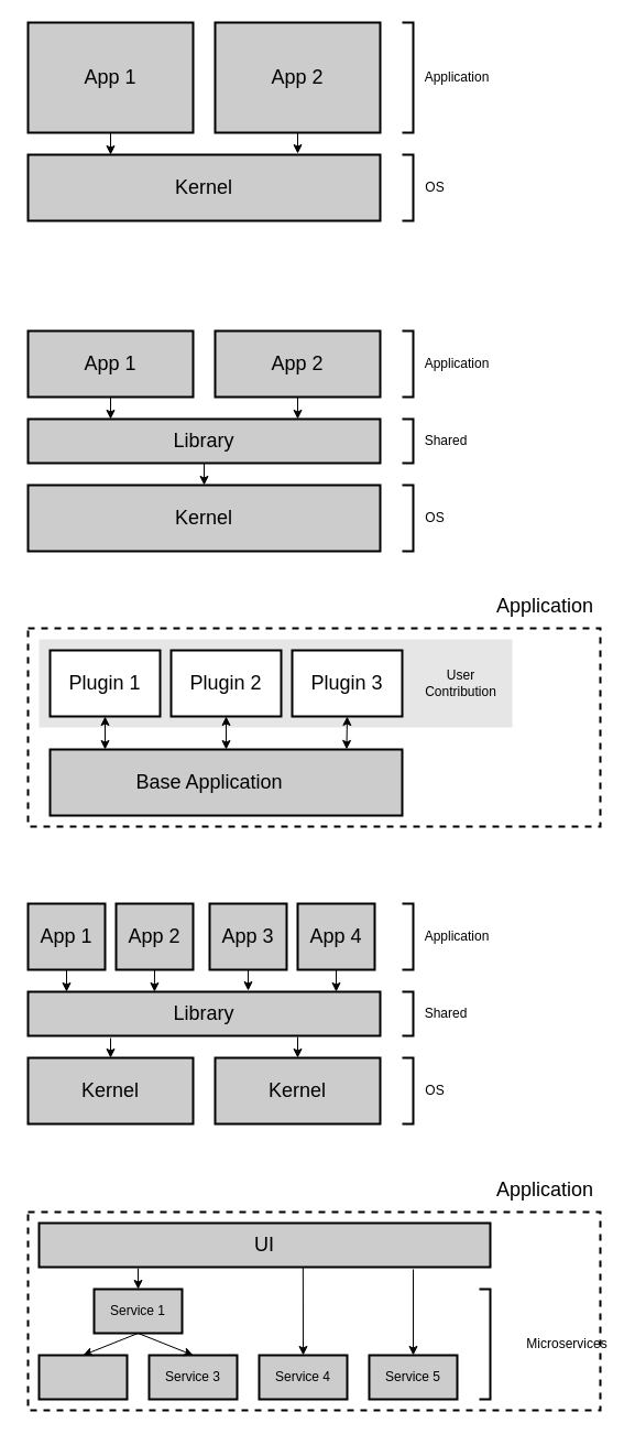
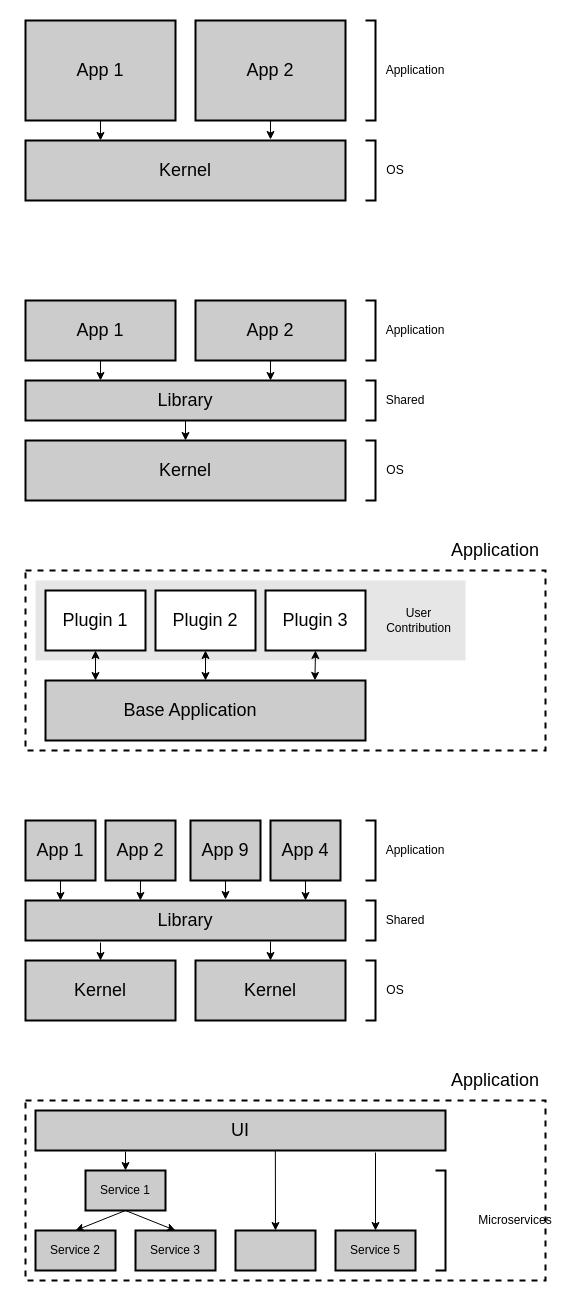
  <mxCell id="0" />
  <mxCell id="1" parent="0" />
  <mxCell id="2" value="" style="rounded=0;whiteSpace=wrap;html=1;strokeWidth=2;fillColor=none;dashed=1;" parent="1" vertex="1"><mxGeometry x="25" y="570" width="520" height="180" as="geometry" /></mxCell>
  <mxCell id="3" value="" style="rounded=0;whiteSpace=wrap;html=1;strokeWidth=1;fillColor=#E6E6E6;strokeColor=none;" parent="1" vertex="1"><mxGeometry x="35" y="580" width="430" height="80" as="geometry" /></mxCell>
  <mxCell id="4" value="" style="rounded=0;whiteSpace=wrap;html=1;fillColor=#CCCCCC;strokeWidth=2;" parent="1" vertex="1"><mxGeometry x="25" y="20" width="150" height="100" as="geometry" /></mxCell>
  <mxCell id="5" value="" style="strokeWidth=2;html=1;shape=mxgraph.flowchart.annotation_1;align=left;pointerEvents=1;fillColor=#CCCCCC;rotation=-180;" parent="1" vertex="1"><mxGeometry x="365" y="20" width="10" height="100" as="geometry" /></mxCell>
  <mxCell id="6" value="Application" style="text;html=1;strokeColor=none;fillColor=none;align=center;verticalAlign=middle;whiteSpace=wrap;rounded=0;" parent="1" vertex="1"><mxGeometry x="375" y="60" width="80" height="20" as="geometry" /></mxCell>
  <mxCell id="7" value="&lt;font style=&quot;font-size: 18px&quot;&gt;App 1&lt;/font&gt;" style="text;html=1;strokeColor=none;fillColor=none;align=center;verticalAlign=middle;whiteSpace=wrap;rounded=0;" parent="1" vertex="1"><mxGeometry x="60" y="60" width="80" height="20" as="geometry" /></mxCell>
  <mxCell id="8" value="" style="rounded=0;whiteSpace=wrap;html=1;fillColor=#CCCCCC;strokeWidth=2;" parent="1" vertex="1"><mxGeometry x="195" y="20" width="150" height="100" as="geometry" /></mxCell>
  <mxCell id="9" value="&lt;font style=&quot;font-size: 18px&quot;&gt;App 2&lt;/font&gt;" style="text;html=1;strokeColor=none;fillColor=none;align=center;verticalAlign=middle;whiteSpace=wrap;rounded=0;" parent="1" vertex="1"><mxGeometry x="230" y="60" width="80" height="20" as="geometry" /></mxCell>
  <mxCell id="10" value="" style="rounded=0;whiteSpace=wrap;html=1;strokeWidth=2;fillColor=#CCCCCC;" parent="1" vertex="1"><mxGeometry x="25" y="140" width="320" height="60" as="geometry" /></mxCell>
  <mxCell id="11" value="" style="strokeWidth=2;html=1;shape=mxgraph.flowchart.annotation_1;align=left;pointerEvents=1;fillColor=#CCCCCC;rotation=-180;" parent="1" vertex="1"><mxGeometry x="365" y="140" width="10" height="60" as="geometry" /></mxCell>
  <mxCell id="12" value="&lt;font style=&quot;font-size: 18px&quot;&gt;Kernel&lt;/font&gt;" style="text;html=1;strokeColor=none;fillColor=none;align=center;verticalAlign=middle;whiteSpace=wrap;rounded=0;" parent="1" vertex="1"><mxGeometry x="145" y="160" width="80" height="20" as="geometry" /></mxCell>
  <mxCell id="13" value="OS" style="text;html=1;strokeColor=none;fillColor=none;align=center;verticalAlign=middle;whiteSpace=wrap;rounded=0;" parent="1" vertex="1"><mxGeometry x="375" y="160" width="40" height="20" as="geometry" /></mxCell>
  <mxCell id="14" value="" style="rounded=0;whiteSpace=wrap;html=1;fillColor=#CCCCCC;strokeWidth=2;" parent="1" vertex="1"><mxGeometry x="25" y="300" width="150" height="60" as="geometry" /></mxCell>
  <mxCell id="15" value="" style="strokeWidth=2;html=1;shape=mxgraph.flowchart.annotation_1;align=left;pointerEvents=1;fillColor=#CCCCCC;rotation=-180;" parent="1" vertex="1"><mxGeometry x="365" y="300" width="10" height="60" as="geometry" /></mxCell>
  <mxCell id="16" value="Application" style="text;html=1;strokeColor=none;fillColor=none;align=center;verticalAlign=middle;whiteSpace=wrap;rounded=0;" parent="1" vertex="1"><mxGeometry x="375" y="320" width="80" height="20" as="geometry" /></mxCell>
  <mxCell id="17" value="&lt;font style=&quot;font-size: 18px&quot;&gt;App 1&lt;/font&gt;" style="text;html=1;strokeColor=none;fillColor=none;align=center;verticalAlign=middle;whiteSpace=wrap;rounded=0;" parent="1" vertex="1"><mxGeometry x="60" y="320" width="80" height="20" as="geometry" /></mxCell>
  <mxCell id="18" value="" style="rounded=0;whiteSpace=wrap;html=1;fillColor=#CCCCCC;strokeWidth=2;" parent="1" vertex="1"><mxGeometry x="195" y="300" width="150" height="60" as="geometry" /></mxCell>
  <mxCell id="19" value="&lt;font style=&quot;font-size: 18px&quot;&gt;App 2&lt;/font&gt;" style="text;html=1;strokeColor=none;fillColor=none;align=center;verticalAlign=middle;whiteSpace=wrap;rounded=0;" parent="1" vertex="1"><mxGeometry x="230" y="320" width="80" height="20" as="geometry" /></mxCell>
  <mxCell id="20" value="" style="rounded=0;whiteSpace=wrap;html=1;strokeWidth=2;fillColor=#CCCCCC;" parent="1" vertex="1"><mxGeometry x="25" y="440" width="320" height="60" as="geometry" /></mxCell>
  <mxCell id="21" value="" style="strokeWidth=2;html=1;shape=mxgraph.flowchart.annotation_1;align=left;pointerEvents=1;fillColor=#CCCCCC;rotation=-180;" parent="1" vertex="1"><mxGeometry x="365" y="440" width="10" height="60" as="geometry" /></mxCell>
  <mxCell id="22" value="&lt;font style=&quot;font-size: 18px&quot;&gt;Kernel&lt;/font&gt;" style="text;html=1;strokeColor=none;fillColor=none;align=center;verticalAlign=middle;whiteSpace=wrap;rounded=0;" parent="1" vertex="1"><mxGeometry x="145" y="460" width="80" height="20" as="geometry" /></mxCell>
  <mxCell id="23" value="OS" style="text;html=1;strokeColor=none;fillColor=none;align=center;verticalAlign=middle;whiteSpace=wrap;rounded=0;" parent="1" vertex="1"><mxGeometry x="375" y="460" width="40" height="20" as="geometry" /></mxCell>
  <mxCell id="24" value="" style="rounded=0;whiteSpace=wrap;html=1;strokeWidth=2;fillColor=#CCCCCC;" parent="1" vertex="1"><mxGeometry x="25" y="380" width="320" height="40" as="geometry" /></mxCell>
  <mxCell id="25" value="" style="strokeWidth=2;html=1;shape=mxgraph.flowchart.annotation_1;align=left;pointerEvents=1;fillColor=#CCCCCC;rotation=-180;" parent="1" vertex="1"><mxGeometry x="365" y="380" width="10" height="40" as="geometry" /></mxCell>
  <mxCell id="26" value="&lt;font style=&quot;font-size: 18px&quot;&gt;Library&lt;/font&gt;" style="text;html=1;strokeColor=none;fillColor=none;align=center;verticalAlign=middle;whiteSpace=wrap;rounded=0;" parent="1" vertex="1"><mxGeometry x="105" y="390" width="160" height="20" as="geometry" /></mxCell>
  <mxCell id="27" value="" style="endArrow=classic;html=1;exitX=0.5;exitY=1;exitDx=0;exitDy=0;" parent="1" source="4" edge="1"><mxGeometry width="50" height="50" relative="1" as="geometry"><mxPoint x="25" y="570" as="sourcePoint" /><mxPoint x="100" y="140" as="targetPoint" /></mxGeometry></mxCell>
  <mxCell id="28" value="" style="endArrow=classic;html=1;exitX=0.5;exitY=1;exitDx=0;exitDy=0;" parent="1" source="8" edge="1"><mxGeometry width="50" height="50" relative="1" as="geometry"><mxPoint x="25" y="570" as="sourcePoint" /><mxPoint x="270" y="139" as="targetPoint" /></mxGeometry></mxCell>
  <mxCell id="29" value="Shared" style="text;html=1;strokeColor=none;fillColor=none;align=center;verticalAlign=middle;whiteSpace=wrap;rounded=0;" parent="1" vertex="1"><mxGeometry x="375" y="390" width="60" height="20" as="geometry" /></mxCell>
  <mxCell id="30" value="" style="endArrow=classic;html=1;exitX=0.5;exitY=1;exitDx=0;exitDy=0;" parent="1" source="14" edge="1"><mxGeometry width="50" height="50" relative="1" as="geometry"><mxPoint x="25" y="590" as="sourcePoint" /><mxPoint x="100" y="380" as="targetPoint" /></mxGeometry></mxCell>
  <mxCell id="31" value="" style="endArrow=classic;html=1;exitX=0.5;exitY=1;exitDx=0;exitDy=0;" parent="1" source="18" edge="1"><mxGeometry width="50" height="50" relative="1" as="geometry"><mxPoint x="110" y="370" as="sourcePoint" /><mxPoint x="270" y="380" as="targetPoint" /></mxGeometry></mxCell>
  <mxCell id="32" value="" style="endArrow=classic;html=1;exitX=0.5;exitY=1;exitDx=0;exitDy=0;entryX=0.5;entryY=0;entryDx=0;entryDy=0;" parent="1" source="24" target="20" edge="1"><mxGeometry width="50" height="50" relative="1" as="geometry"><mxPoint x="25" y="590" as="sourcePoint" /><mxPoint x="75" y="540" as="targetPoint" /></mxGeometry></mxCell>
  <mxCell id="33" value="" style="rounded=0;whiteSpace=wrap;html=1;fillColor=#ffffff;strokeWidth=2;" parent="1" vertex="1"><mxGeometry x="45" y="590" width="100" height="60" as="geometry" /></mxCell>
  <mxCell id="34" value="&lt;font style=&quot;font-size: 18px&quot;&gt;Plugin 1&lt;/font&gt;" style="text;html=1;strokeColor=none;fillColor=none;align=center;verticalAlign=middle;whiteSpace=wrap;rounded=0;" parent="1" vertex="1"><mxGeometry x="55" y="610" width="80" height="20" as="geometry" /></mxCell>
  <mxCell id="35" value="" style="rounded=0;whiteSpace=wrap;html=1;fillColor=#FFFFFF;strokeWidth=2;" parent="1" vertex="1"><mxGeometry x="155" y="590" width="100" height="60" as="geometry" /></mxCell>
  <mxCell id="36" value="&lt;font style=&quot;font-size: 18px&quot;&gt;Plugin 2&lt;/font&gt;" style="text;html=1;strokeColor=none;fillColor=none;align=center;verticalAlign=middle;whiteSpace=wrap;rounded=0;" parent="1" vertex="1"><mxGeometry x="165" y="610" width="80" height="20" as="geometry" /></mxCell>
  <mxCell id="37" value="" style="rounded=0;whiteSpace=wrap;html=1;strokeWidth=2;fillColor=#CCCCCC;" parent="1" vertex="1"><mxGeometry x="45" y="680" width="320" height="60" as="geometry" /></mxCell>
  <mxCell id="38" value="&lt;font style=&quot;font-size: 18px&quot;&gt;Base Application&lt;/font&gt;" style="text;html=1;strokeColor=none;fillColor=none;align=center;verticalAlign=middle;whiteSpace=wrap;rounded=0;" parent="1" vertex="1"><mxGeometry x="110" y="700" width="160" height="20" as="geometry" /></mxCell>
  <mxCell id="39" value="" style="rounded=0;whiteSpace=wrap;html=1;fillColor=#FFFFFF;strokeWidth=2;" parent="1" vertex="1"><mxGeometry x="265" y="590" width="100" height="60" as="geometry" /></mxCell>
  <mxCell id="40" value="&lt;span style=&quot;font-size: 18px&quot;&gt;Plugin 3&lt;/span&gt;" style="text;html=1;strokeColor=none;fillColor=none;align=center;verticalAlign=middle;whiteSpace=wrap;rounded=0;" parent="1" vertex="1"><mxGeometry x="275" y="610" width="80" height="20" as="geometry" /></mxCell>
  <mxCell id="41" value="" style="endArrow=classic;startArrow=classic;html=1;entryX=0.5;entryY=1;entryDx=0;entryDy=0;" parent="1" target="33" edge="1"><mxGeometry width="50" height="50" relative="1" as="geometry"><mxPoint x="95" y="680" as="sourcePoint" /><mxPoint x="85" y="760" as="targetPoint" /></mxGeometry></mxCell>
  <mxCell id="42" value="" style="endArrow=classic;startArrow=classic;html=1;entryX=0.5;entryY=1;entryDx=0;entryDy=0;exitX=0.5;exitY=0;exitDx=0;exitDy=0;" parent="1" source="37" target="35" edge="1"><mxGeometry width="50" height="50" relative="1" as="geometry"><mxPoint x="35" y="810" as="sourcePoint" /><mxPoint x="85" y="760" as="targetPoint" /></mxGeometry></mxCell>
  <mxCell id="43" value="" style="endArrow=classic;startArrow=classic;html=1;entryX=0.5;entryY=1;entryDx=0;entryDy=0;exitX=0.842;exitY=-0.002;exitDx=0;exitDy=0;exitPerimeter=0;" parent="1" source="37" target="39" edge="1"><mxGeometry width="50" height="50" relative="1" as="geometry"><mxPoint x="35" y="810" as="sourcePoint" /><mxPoint x="85" y="760" as="targetPoint" /></mxGeometry></mxCell>
  <mxCell id="44" value="User Contribution" style="text;html=1;strokeColor=none;fillColor=none;align=center;verticalAlign=middle;whiteSpace=wrap;rounded=0;dashed=1;" parent="1" vertex="1"><mxGeometry x="380" y="610" width="77" height="20" as="geometry" /></mxCell>
  <mxCell id="45" value="" style="rounded=0;whiteSpace=wrap;html=1;fillColor=#CCCCCC;strokeWidth=2;" parent="1" vertex="1"><mxGeometry x="25" y="820" width="70" height="60" as="geometry" /></mxCell>
  <mxCell id="46" value="" style="strokeWidth=2;html=1;shape=mxgraph.flowchart.annotation_1;align=left;pointerEvents=1;fillColor=#CCCCCC;rotation=-180;" parent="1" vertex="1"><mxGeometry x="365" y="820" width="10" height="60" as="geometry" /></mxCell>
  <mxCell id="47" value="Application" style="text;html=1;strokeColor=none;fillColor=none;align=center;verticalAlign=middle;whiteSpace=wrap;rounded=0;" parent="1" vertex="1"><mxGeometry x="375" y="840" width="80" height="20" as="geometry" /></mxCell>
  <mxCell id="48" value="&lt;font style=&quot;font-size: 18px&quot;&gt;App 1&lt;/font&gt;" style="text;html=1;strokeColor=none;fillColor=none;align=center;verticalAlign=middle;whiteSpace=wrap;rounded=0;" parent="1" vertex="1"><mxGeometry x="20" y="840" width="80" height="20" as="geometry" /></mxCell>
  <mxCell id="49" value="" style="rounded=0;whiteSpace=wrap;html=1;strokeWidth=2;fillColor=#CCCCCC;" parent="1" vertex="1"><mxGeometry x="25" y="960" width="150" height="60" as="geometry" /></mxCell>
  <mxCell id="50" value="" style="strokeWidth=2;html=1;shape=mxgraph.flowchart.annotation_1;align=left;pointerEvents=1;fillColor=#CCCCCC;rotation=-180;" parent="1" vertex="1"><mxGeometry x="365" y="960" width="10" height="60" as="geometry" /></mxCell>
  <mxCell id="51" value="&lt;font style=&quot;font-size: 18px&quot;&gt;Kernel&lt;/font&gt;" style="text;html=1;strokeColor=none;fillColor=none;align=center;verticalAlign=middle;whiteSpace=wrap;rounded=0;" parent="1" vertex="1"><mxGeometry x="60" y="980" width="80" height="20" as="geometry" /></mxCell>
  <mxCell id="52" value="OS" style="text;html=1;strokeColor=none;fillColor=none;align=center;verticalAlign=middle;whiteSpace=wrap;rounded=0;" parent="1" vertex="1"><mxGeometry x="375" y="980" width="40" height="20" as="geometry" /></mxCell>
  <mxCell id="53" value="" style="rounded=0;whiteSpace=wrap;html=1;strokeWidth=2;fillColor=#CCCCCC;" parent="1" vertex="1"><mxGeometry x="25" y="900" width="320" height="40" as="geometry" /></mxCell>
  <mxCell id="54" value="" style="strokeWidth=2;html=1;shape=mxgraph.flowchart.annotation_1;align=left;pointerEvents=1;fillColor=#CCCCCC;rotation=-180;" parent="1" vertex="1"><mxGeometry x="365" y="900" width="10" height="40" as="geometry" /></mxCell>
  <mxCell id="55" value="&lt;font style=&quot;font-size: 18px&quot;&gt;Library&lt;/font&gt;" style="text;html=1;strokeColor=none;fillColor=none;align=center;verticalAlign=middle;whiteSpace=wrap;rounded=0;" parent="1" vertex="1"><mxGeometry x="105" y="910" width="160" height="20" as="geometry" /></mxCell>
  <mxCell id="56" value="Shared" style="text;html=1;strokeColor=none;fillColor=none;align=center;verticalAlign=middle;whiteSpace=wrap;rounded=0;" parent="1" vertex="1"><mxGeometry x="375" y="910" width="60" height="20" as="geometry" /></mxCell>
  <mxCell id="57" value="" style="rounded=0;whiteSpace=wrap;html=1;strokeWidth=2;fillColor=#CCCCCC;" parent="1" vertex="1"><mxGeometry x="195" y="960" width="150" height="60" as="geometry" /></mxCell>
  <mxCell id="58" value="&lt;font style=&quot;font-size: 18px&quot;&gt;Kernel&lt;/font&gt;" style="text;html=1;strokeColor=none;fillColor=none;align=center;verticalAlign=middle;whiteSpace=wrap;rounded=0;" parent="1" vertex="1"><mxGeometry x="230" y="980" width="80" height="20" as="geometry" /></mxCell>
  <mxCell id="59" value="" style="rounded=0;whiteSpace=wrap;html=1;fillColor=#CCCCCC;strokeWidth=2;" parent="1" vertex="1"><mxGeometry x="105" y="820" width="70" height="60" as="geometry" /></mxCell>
  <mxCell id="60" value="&lt;font style=&quot;font-size: 18px&quot;&gt;App 2&lt;/font&gt;" style="text;html=1;strokeColor=none;fillColor=none;align=center;verticalAlign=middle;whiteSpace=wrap;rounded=0;" parent="1" vertex="1"><mxGeometry x="100" y="840" width="80" height="20" as="geometry" /></mxCell>
  <mxCell id="61" value="" style="rounded=0;whiteSpace=wrap;html=1;fillColor=#CCCCCC;strokeWidth=2;" parent="1" vertex="1"><mxGeometry x="190" y="820" width="70" height="60" as="geometry" /></mxCell>
- <mxCell id="62" value="&lt;font style=&quot;font-size: 18px&quot;&gt;App 3&lt;/font&gt;" style="text;html=1;strokeColor=none;fillColor=none;align=center;verticalAlign=middle;whiteSpace=wrap;rounded=0;" parent="1" vertex="1"><mxGeometry x="185" y="840" width="80" height="20" as="geometry" /></mxCell>
+ <mxCell id="62" value="&lt;font style=&quot;font-size: 18px&quot;&gt;App 9&lt;/font&gt;" style="text;html=1;strokeColor=none;fillColor=none;align=center;verticalAlign=middle;whiteSpace=wrap;rounded=0;" parent="1" vertex="1"><mxGeometry x="185" y="840" width="80" height="20" as="geometry" /></mxCell>
  <mxCell id="63" value="" style="rounded=0;whiteSpace=wrap;html=1;fillColor=#CCCCCC;strokeWidth=2;" parent="1" vertex="1"><mxGeometry x="270" y="820" width="70" height="60" as="geometry" /></mxCell>
  <mxCell id="64" value="&lt;font style=&quot;font-size: 18px&quot;&gt;App 4&lt;/font&gt;" style="text;html=1;strokeColor=none;fillColor=none;align=center;verticalAlign=middle;whiteSpace=wrap;rounded=0;" parent="1" vertex="1"><mxGeometry x="265" y="840" width="80" height="20" as="geometry" /></mxCell>
  <mxCell id="65" value="" style="endArrow=classic;html=1;exitX=0.5;exitY=1;exitDx=0;exitDy=0;" parent="1" source="45" edge="1"><mxGeometry width="50" height="50" relative="1" as="geometry"><mxPoint x="20" y="1090" as="sourcePoint" /><mxPoint x="60" y="900" as="targetPoint" /></mxGeometry></mxCell>
  <mxCell id="66" value="" style="endArrow=classic;html=1;exitX=0.5;exitY=1;exitDx=0;exitDy=0;entryX=0.359;entryY=0;entryDx=0;entryDy=0;entryPerimeter=0;" parent="1" source="59" target="53" edge="1"><mxGeometry width="50" height="50" relative="1" as="geometry"><mxPoint x="20" y="1090" as="sourcePoint" /><mxPoint x="180" y="890" as="targetPoint" /></mxGeometry></mxCell>
  <mxCell id="67" value="" style="endArrow=classic;html=1;exitX=0.5;exitY=1;exitDx=0;exitDy=0;" parent="1" source="61" edge="1"><mxGeometry width="50" height="50" relative="1" as="geometry"><mxPoint x="20" y="1090" as="sourcePoint" /><mxPoint x="225" y="899" as="targetPoint" /></mxGeometry></mxCell>
  <mxCell id="68" value="" style="endArrow=classic;html=1;exitX=0.5;exitY=1;exitDx=0;exitDy=0;entryX=0.875;entryY=0;entryDx=0;entryDy=0;entryPerimeter=0;" parent="1" source="63" target="53" edge="1"><mxGeometry width="50" height="50" relative="1" as="geometry"><mxPoint x="20" y="1090" as="sourcePoint" /><mxPoint x="330" y="890" as="targetPoint" /></mxGeometry></mxCell>
  <mxCell id="69" value="" style="endArrow=classic;html=1;entryX=0.5;entryY=0;entryDx=0;entryDy=0;" parent="1" target="49" edge="1"><mxGeometry width="50" height="50" relative="1" as="geometry"><mxPoint x="100" y="942" as="sourcePoint" /><mxPoint x="70" y="1040" as="targetPoint" /></mxGeometry></mxCell>
  <mxCell id="70" value="" style="endArrow=classic;html=1;entryX=0.5;entryY=0;entryDx=0;entryDy=0;" parent="1" target="57" edge="1"><mxGeometry width="50" height="50" relative="1" as="geometry"><mxPoint x="270" y="941" as="sourcePoint" /><mxPoint x="70" y="1040" as="targetPoint" /></mxGeometry></mxCell>
  <mxCell id="71" value="" style="rounded=0;whiteSpace=wrap;html=1;strokeWidth=2;fillColor=none;dashed=1;" parent="1" vertex="1"><mxGeometry x="25" y="1100" width="520" height="180" as="geometry" /></mxCell>
  <mxCell id="72" value="" style="rounded=0;whiteSpace=wrap;html=1;fillColor=#CCCCCC;strokeWidth=2;" parent="1" vertex="1"><mxGeometry x="85" y="1170" width="80" height="40" as="geometry" /></mxCell>
  <mxCell id="73" value="" style="rounded=0;whiteSpace=wrap;html=1;fillColor=#CCCCCC;strokeWidth=2;" parent="1" vertex="1"><mxGeometry x="35" y="1230" width="80" height="40" as="geometry" /></mxCell>
  <mxCell id="74" value="" style="rounded=0;whiteSpace=wrap;html=1;strokeWidth=2;fillColor=#CCCCCC;" parent="1" vertex="1"><mxGeometry x="35" y="1110" width="410" height="40" as="geometry" /></mxCell>
  <mxCell id="75" value="&lt;font style=&quot;font-size: 18px&quot;&gt;UI&lt;/font&gt;" style="text;html=1;strokeColor=none;fillColor=none;align=center;verticalAlign=middle;whiteSpace=wrap;rounded=0;" parent="1" vertex="1"><mxGeometry x="160" y="1120" width="160" height="20" as="geometry" /></mxCell>
  <mxCell id="76" value="" style="rounded=0;whiteSpace=wrap;html=1;fillColor=#CCCCCC;strokeWidth=2;" parent="1" vertex="1"><mxGeometry x="135" y="1230" width="80" height="40" as="geometry" /></mxCell>
  <mxCell id="77" value="" style="rounded=0;whiteSpace=wrap;html=1;fillColor=#CCCCCC;strokeWidth=2;" parent="1" vertex="1"><mxGeometry x="235" y="1230" width="80" height="40" as="geometry" /></mxCell>
  <mxCell id="78" value="" style="rounded=0;whiteSpace=wrap;html=1;fillColor=#CCCCCC;strokeWidth=2;" parent="1" vertex="1"><mxGeometry x="335" y="1230" width="80" height="40" as="geometry" /></mxCell>
  <mxCell id="79" value="Service 1" style="text;html=1;strokeColor=none;fillColor=none;align=center;verticalAlign=middle;whiteSpace=wrap;rounded=0;dashed=1;" parent="1" vertex="1"><mxGeometry x="85" y="1180" width="80" height="20" as="geometry" /></mxCell>
+ <mxCell id="80" value="Service 2" style="text;html=1;strokeColor=none;fillColor=none;align=center;verticalAlign=middle;whiteSpace=wrap;rounded=0;dashed=1;" parent="1" vertex="1"><mxGeometry x="35" y="1240" width="80" height="20" as="geometry" /></mxCell>
  <mxCell id="81" value="Service 3" style="text;html=1;strokeColor=none;fillColor=none;align=center;verticalAlign=middle;whiteSpace=wrap;rounded=0;dashed=1;" parent="1" vertex="1"><mxGeometry x="135" y="1240" width="80" height="20" as="geometry" /></mxCell>
- <mxCell id="82" value="Service 4" style="text;html=1;strokeColor=none;fillColor=none;align=center;verticalAlign=middle;whiteSpace=wrap;rounded=0;dashed=1;" parent="1" vertex="1"><mxGeometry x="235" y="1240" width="80" height="20" as="geometry" /></mxCell>
  <mxCell id="83" value="Service 5" style="text;html=1;strokeColor=none;fillColor=none;align=center;verticalAlign=middle;whiteSpace=wrap;rounded=0;dashed=1;" parent="1" vertex="1"><mxGeometry x="335" y="1240" width="80" height="20" as="geometry" /></mxCell>
  <mxCell id="84" value="&lt;font style=&quot;font-size: 18px&quot;&gt;Application&lt;/font&gt;" style="text;html=1;strokeColor=none;fillColor=none;align=center;verticalAlign=middle;whiteSpace=wrap;rounded=0;" parent="1" vertex="1"><mxGeometry x="445" y="1070" width="100" height="20" as="geometry" /></mxCell>
  <mxCell id="85" value="" style="strokeWidth=2;html=1;shape=mxgraph.flowchart.annotation_1;align=left;pointerEvents=1;fillColor=#CCCCCC;rotation=-180;" parent="1" vertex="1"><mxGeometry x="435" y="1170" width="10" height="100" as="geometry" /></mxCell>
  <mxCell id="86" value="Microservices" style="text;html=1;strokeColor=none;fillColor=none;align=center;verticalAlign=middle;whiteSpace=wrap;rounded=0;" parent="1" vertex="1"><mxGeometry x="495" y="1210" width="40" height="20" as="geometry" /></mxCell>
  <mxCell id="87" value="" style="endArrow=classic;html=1;exitX=0.5;exitY=1;exitDx=0;exitDy=0;entryX=0.5;entryY=0;entryDx=0;entryDy=0;" parent="1" source="72" target="73" edge="1"><mxGeometry width="50" height="50" relative="1" as="geometry"><mxPoint x="25" y="1350" as="sourcePoint" /><mxPoint x="75" y="1300" as="targetPoint" /></mxGeometry></mxCell>
  <mxCell id="88" value="" style="endArrow=classic;html=1;exitX=0.5;exitY=1;exitDx=0;exitDy=0;entryX=0.5;entryY=0;entryDx=0;entryDy=0;" parent="1" source="72" target="76" edge="1"><mxGeometry width="50" height="50" relative="1" as="geometry"><mxPoint x="25" y="1350" as="sourcePoint" /><mxPoint x="75" y="1300" as="targetPoint" /></mxGeometry></mxCell>
  <mxCell id="89" value="" style="endArrow=classic;html=1;entryX=0.5;entryY=0;entryDx=0;entryDy=0;" parent="1" target="72" edge="1"><mxGeometry width="50" height="50" relative="1" as="geometry"><mxPoint x="125" y="1151" as="sourcePoint" /><mxPoint x="75" y="1300" as="targetPoint" /></mxGeometry></mxCell>
  <mxCell id="90" value="" style="endArrow=classic;html=1;entryX=0.5;entryY=0;entryDx=0;entryDy=0;exitX=0.585;exitY=0.995;exitDx=0;exitDy=0;exitPerimeter=0;" parent="1" source="74" target="77" edge="1"><mxGeometry width="50" height="50" relative="1" as="geometry"><mxPoint x="25" y="1350" as="sourcePoint" /><mxPoint x="75" y="1300" as="targetPoint" /></mxGeometry></mxCell>
  <mxCell id="91" value="" style="endArrow=classic;html=1;entryX=0.5;entryY=0;entryDx=0;entryDy=0;" parent="1" target="78" edge="1"><mxGeometry width="50" height="50" relative="1" as="geometry"><mxPoint x="375" y="1152" as="sourcePoint" /><mxPoint x="75" y="1300" as="targetPoint" /></mxGeometry></mxCell>
  <mxCell id="92" value="&lt;font style=&quot;font-size: 18px&quot;&gt;Application&lt;/font&gt;" style="text;html=1;strokeColor=none;fillColor=none;align=center;verticalAlign=middle;whiteSpace=wrap;rounded=0;" parent="1" vertex="1"><mxGeometry x="445" y="540" width="100" height="20" as="geometry" /></mxCell>
